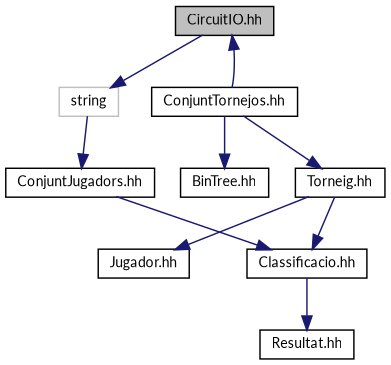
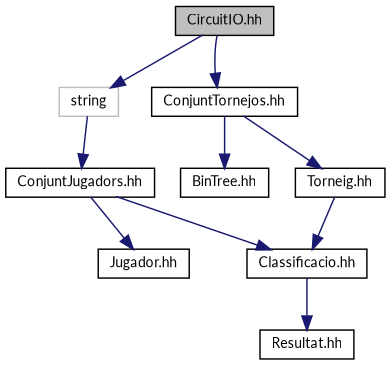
  digraph {
    fontname=Lato
    node [color=black fillcolor=white fontname=Lato fontsize=10 shape=record style=filled]
    edge [color=midnightblue fontname=Lato fontsize=10 labelfontname=FreeSans labelfontsize=10 style=solid]
    n1 [fillcolor=grey75 fontcolor=black height=0.2 label="CircuitIO.hh" width=0.4]
    n2 [color=grey75 height=0.2 label=string width=0.4]
    n3 [height=0.2 label="ConjuntTornejos.hh" width=0.4]
    n4 [height=0.2 label="ConjuntJugadors.hh" width=0.4]
    n5 [height=0.2 label="Jugador.hh" width=0.4]
    n6 [height=0.2 label="Classificacio.hh" width=0.4]
    n7 [height=0.2 label="Torneig.hh" width=0.4]
    n8 [height=0.2 label="BinTree.hh" width=0.4]
    n9 [height=0.2 label="Resultat.hh" width=0.4]
    n1 -> n2
-   n3 -> n1
+   n1 -> n3
    n2 -> n4
    n3 -> n7
    n3 -> n8
-   n7 -> n5
+   n4 -> n5
    n4 -> n6
    n6 -> n9
    n7 -> n6
  }
